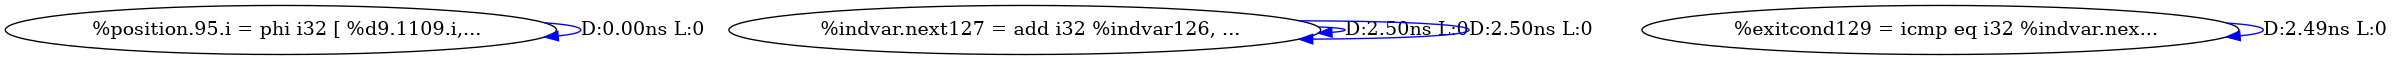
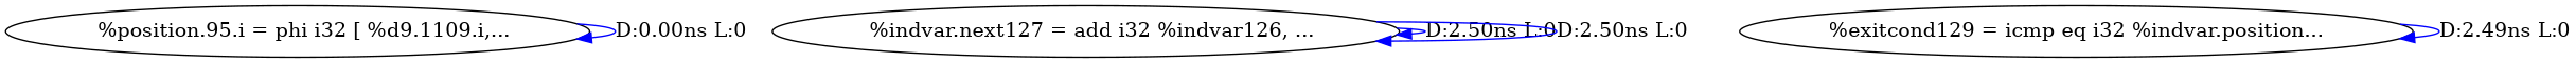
  digraph {
    edge [color=blue]
    n1 [label="  %position.95.i = phi i32 [ %d9.1109.i,..."]
    n2 [label="  %indvar.next127 = add i32 %indvar126, ..."]
-   n3 [label="  %exitcond129 = icmp eq i32 %indvar.nex..."]
+   n3 [label="%exitcond129 = icmp eq i32 %indvar.position..."]
    n1 -> n1 [label="D:0.00ns L:0"]
    n2 -> n2 [label="D:2.50ns L:0"]
    n2 -> n2 [label="D:2.50ns L:0"]
    n3 -> n3 [label="D:2.49ns L:0"]
  }
